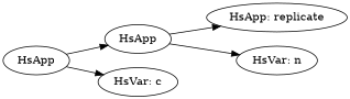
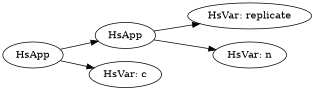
  digraph {
    rankdir=LR
    n1 [label=HsApp]
-   n2 [label="HsApp: replicate"]
+   n2 [label="HsVar: replicate"]
    n3 [label="HsVar: n"]
    n4 [label=HsApp]
    n5 [label="HsVar: c"]
    subgraph sub_1 {
      n1
      n2
      n3
    }
    n1 -> n2
    n1 -> n3
    n4 -> n1
    n4 -> n5
  }
